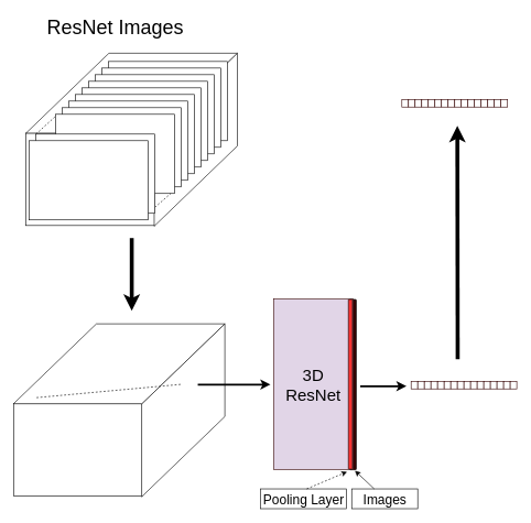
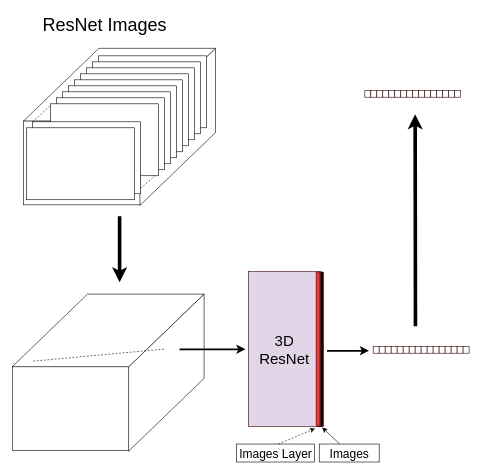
  <mxCell id="0" />
  <mxCell id="1" parent="0" />
  <mxCell id="2" value="" style="rounded=0;whiteSpace=wrap;html=1;" parent="1" vertex="1"><mxGeometry x="39" y="201" width="195" height="140" as="geometry" /></mxCell>
  <mxCell id="3" value="" style="shape=parallelogram;perimeter=parallelogramPerimeter;whiteSpace=wrap;html=1;size=0.392;" parent="1" vertex="1"><mxGeometry x="39" y="80" width="320" height="121" as="geometry" /></mxCell>
  <mxCell id="4" value="" style="shape=parallelogram;perimeter=parallelogramPerimeter;whiteSpace=wrap;html=1;size=0.464;rotation=-90;direction=west;flipH=1;" parent="1" vertex="1"><mxGeometry x="165" y="148" width="262" height="126" as="geometry" /></mxCell>
  <mxCell id="5" value="" style="rounded=0;whiteSpace=wrap;html=1;" parent="1" vertex="1"><mxGeometry x="164" y="92.5" width="180" height="120" as="geometry" /></mxCell>
  <mxCell id="6" value="" style="rounded=0;whiteSpace=wrap;html=1;" parent="1" vertex="1"><mxGeometry x="154" y="102.5" width="180" height="120" as="geometry" /></mxCell>
  <mxCell id="7" value="" style="endArrow=none;dashed=1;html=1;exitX=0.996;exitY=0.003;exitDx=0;exitDy=0;exitPerimeter=0;" parent="1" source="17" edge="1"><mxGeometry width="50" height="50" relative="1" as="geometry"><mxPoint x="244" y="295.5" as="sourcePoint" /><mxPoint x="264" y="172.5" as="targetPoint" /></mxGeometry></mxCell>
  <mxCell id="8" value="" style="rounded=0;whiteSpace=wrap;html=1;" parent="1" vertex="1"><mxGeometry x="144" y="112.5" width="180" height="120" as="geometry" /></mxCell>
  <mxCell id="9" value="" style="rounded=0;whiteSpace=wrap;html=1;" parent="1" vertex="1"><mxGeometry x="134" y="122.5" width="180" height="120" as="geometry" /></mxCell>
  <mxCell id="10" value="" style="rounded=0;whiteSpace=wrap;html=1;" parent="1" vertex="1"><mxGeometry x="124" y="132.5" width="180" height="120" as="geometry" /></mxCell>
  <mxCell id="11" value="" style="rounded=0;whiteSpace=wrap;html=1;" parent="1" vertex="1"><mxGeometry x="114" y="142.5" width="180" height="120" as="geometry" /></mxCell>
  <mxCell id="12" value="" style="rounded=0;whiteSpace=wrap;html=1;" parent="1" vertex="1"><mxGeometry x="104" y="152.5" width="180" height="120" as="geometry" /></mxCell>
  <mxCell id="13" value="" style="rounded=0;whiteSpace=wrap;html=1;" parent="1" vertex="1"><mxGeometry x="94" y="162.5" width="180" height="120" as="geometry" /></mxCell>
  <mxCell id="14" value="" style="rounded=0;whiteSpace=wrap;html=1;" parent="1" vertex="1"><mxGeometry x="84" y="172.5" width="180" height="120" as="geometry" /></mxCell>
  <mxCell id="15" value="" style="endArrow=none;dashed=1;html=1;exitX=0.977;exitY=0.936;exitDx=0;exitDy=0;exitPerimeter=0;" parent="1" edge="1"><mxGeometry width="50" height="50" relative="1" as="geometry"><mxPoint x="234" y="313.5" as="sourcePoint" /><mxPoint x="258" y="292.5" as="targetPoint" /></mxGeometry></mxCell>
  <mxCell id="16" value="" style="endArrow=none;dashed=1;html=1;exitX=-0.001;exitY=0.002;exitDx=0;exitDy=0;exitPerimeter=0;entryX=0.002;entryY=0.019;entryDx=0;entryDy=0;entryPerimeter=0;" parent="1" source="17" target="14" edge="1"><mxGeometry width="50" height="50" relative="1" as="geometry"><mxPoint x="243" y="212.5" as="sourcePoint" /><mxPoint x="274" y="182.5" as="targetPoint" /></mxGeometry></mxCell>
  <mxCell id="17" value="" style="rounded=0;whiteSpace=wrap;html=1;" parent="1" vertex="1"><mxGeometry x="54" y="202.5" width="180" height="120" as="geometry" /></mxCell>
  <mxCell id="18" value="" style="rounded=0;whiteSpace=wrap;html=1;" parent="1" vertex="1"><mxGeometry x="44" y="212.5" width="180" height="120" as="geometry" /></mxCell>
  <mxCell id="19" value="&lt;font style=&quot;font-size: 30px&quot;&gt;ResNet Images&lt;/font&gt;" style="text;html=1;resizable=0;points=[];autosize=1;align=left;verticalAlign=top;spacingTop=-4;" parent="1" vertex="1"><mxGeometry x="69" y="20" width="280" height="20" as="geometry" /></mxCell>
  <mxCell id="20" value="" style="rounded=1;whiteSpace=wrap;html=1;fillColor=#330000;" parent="1" vertex="1"><mxGeometry x="529" y="453" width="10" height="258" as="geometry" /></mxCell>
  <mxCell id="21" value="&lt;font style=&quot;font-size: 20px&quot;&gt;Images&lt;/font&gt;" style="text;html=1;align=center;verticalAlign=middle;resizable=0;points=[];;autosize=1;strokeColor=#000000;" parent="1" vertex="1"><mxGeometry x="532" y="740" width="100" height="30" as="geometry" /></mxCell>
  <mxCell id="22" value="" style="endArrow=classic;html=1;" parent="1" source="21" edge="1"><mxGeometry width="50" height="50" relative="1" as="geometry"><mxPoint x="537" y="752.5" as="sourcePoint" /><mxPoint x="537" y="712.5" as="targetPoint" /></mxGeometry></mxCell>
  <mxCell id="23" value="&lt;font style=&quot;font-size: 25px&quot;&gt;3D&lt;br&gt;ResNet&lt;/font&gt;" style="rounded=0;whiteSpace=wrap;html=1;strokeColor=#330000;fillColor=#e1d5e7;" parent="1" vertex="1"><mxGeometry x="414" y="452.5" width="120" height="258" as="geometry" /></mxCell>
  <mxCell id="24" value="" style="endArrow=classic;html=1;strokeWidth=3;" parent="1" edge="1"><mxGeometry width="50" height="50" relative="1" as="geometry"><mxPoint x="545" y="584.5" as="sourcePoint" /><mxPoint x="615" y="584.5" as="targetPoint" /></mxGeometry></mxCell>
  <mxCell id="25" value="" style="rounded=0;whiteSpace=wrap;html=1;strokeColor=#330000;fillColor=#FFFFFF;" parent="1" vertex="1"><mxGeometry x="622" y="577.5" width="10" height="11" as="geometry" /></mxCell>
  <mxCell id="26" value="" style="rounded=0;whiteSpace=wrap;html=1;strokeColor=#330000;fillColor=#FFFFFF;" parent="1" vertex="1"><mxGeometry x="632" y="577.5" width="10" height="11" as="geometry" /></mxCell>
  <mxCell id="27" value="" style="rounded=0;whiteSpace=wrap;html=1;strokeColor=#330000;fillColor=#FFFFFF;" parent="1" vertex="1"><mxGeometry x="642" y="577.5" width="10" height="11" as="geometry" /></mxCell>
  <mxCell id="28" value="" style="rounded=0;whiteSpace=wrap;html=1;strokeColor=#330000;fillColor=#FFFFFF;" parent="1" vertex="1"><mxGeometry x="652" y="577.5" width="10" height="11" as="geometry" /></mxCell>
  <mxCell id="29" value="" style="rounded=0;whiteSpace=wrap;html=1;strokeColor=#330000;fillColor=#FFFFFF;" parent="1" vertex="1"><mxGeometry x="662" y="577.5" width="10" height="11" as="geometry" /></mxCell>
  <mxCell id="30" value="" style="rounded=0;whiteSpace=wrap;html=1;strokeColor=#330000;fillColor=#FFFFFF;" parent="1" vertex="1"><mxGeometry x="672" y="577.5" width="10" height="11" as="geometry" /></mxCell>
  <mxCell id="31" value="" style="rounded=0;whiteSpace=wrap;html=1;strokeColor=#330000;fillColor=#FFFFFF;" parent="1" vertex="1"><mxGeometry x="682" y="577.5" width="10" height="11" as="geometry" /></mxCell>
  <mxCell id="32" value="" style="rounded=0;whiteSpace=wrap;html=1;strokeColor=#330000;fillColor=#FFFFFF;" parent="1" vertex="1"><mxGeometry x="692" y="577.5" width="10" height="11" as="geometry" /></mxCell>
  <mxCell id="33" value="" style="rounded=0;whiteSpace=wrap;html=1;strokeColor=#330000;fillColor=#FFFFFF;" parent="1" vertex="1"><mxGeometry x="702" y="577.5" width="10" height="11" as="geometry" /></mxCell>
  <mxCell id="34" value="" style="rounded=0;whiteSpace=wrap;html=1;strokeColor=#330000;fillColor=#FFFFFF;" parent="1" vertex="1"><mxGeometry x="712" y="577.5" width="10" height="11" as="geometry" /></mxCell>
  <mxCell id="35" value="" style="rounded=0;whiteSpace=wrap;html=1;strokeColor=#330000;fillColor=#FFFFFF;" parent="1" vertex="1"><mxGeometry x="722" y="577.5" width="10" height="11" as="geometry" /></mxCell>
  <mxCell id="36" value="" style="rounded=0;whiteSpace=wrap;html=1;strokeColor=#330000;fillColor=#FFFFFF;" parent="1" vertex="1"><mxGeometry x="732" y="577.5" width="10" height="11" as="geometry" /></mxCell>
  <mxCell id="37" value="" style="rounded=0;whiteSpace=wrap;html=1;strokeColor=#330000;fillColor=#FFFFFF;" parent="1" vertex="1"><mxGeometry x="742" y="577.5" width="10" height="11" as="geometry" /></mxCell>
  <mxCell id="38" value="" style="rounded=0;whiteSpace=wrap;html=1;strokeColor=#330000;fillColor=#FFFFFF;" parent="1" vertex="1"><mxGeometry x="752" y="577.5" width="10" height="11" as="geometry" /></mxCell>
  <mxCell id="39" value="" style="rounded=0;whiteSpace=wrap;html=1;strokeColor=#330000;fillColor=#FFFFFF;" parent="1" vertex="1"><mxGeometry x="762" y="577.5" width="10" height="11" as="geometry" /></mxCell>
  <mxCell id="40" value="" style="rounded=0;whiteSpace=wrap;html=1;strokeColor=#330000;fillColor=#FFFFFF;" parent="1" vertex="1"><mxGeometry x="772" y="577.5" width="10" height="11" as="geometry" /></mxCell>
  <mxCell id="41" value="" style="rounded=1;whiteSpace=wrap;html=1;fillColor=#FF3333;" parent="1" vertex="1"><mxGeometry x="527" y="453" width="6" height="257" as="geometry" /></mxCell>
- <mxCell id="42" value="&lt;font style=&quot;font-size: 20px&quot;&gt;Pooling Layer&lt;/font&gt;" style="text;html=1;align=center;verticalAlign=middle;resizable=0;points=[];;autosize=1;strokeColor=#000000;" parent="1" vertex="1"><mxGeometry x="394" y="740" width="130" height="30" as="geometry" /></mxCell>
+ <mxCell id="42" value="&lt;font style=&quot;font-size: 20px&quot;&gt;Images Layer&lt;/font&gt;" style="text;html=1;align=center;verticalAlign=middle;resizable=0;points=[];;autosize=1;strokeColor=#000000;" parent="1" vertex="1"><mxGeometry x="394" y="740" width="130" height="30" as="geometry" /></mxCell>
  <mxCell id="43" value="" style="endArrow=classic;html=1;entryX=0.925;entryY=1.014;entryDx=0;entryDy=0;entryPerimeter=0;exitX=0.538;exitY=0;exitDx=0;exitDy=0;exitPerimeter=0;dashed=1;" parent="1" source="42" target="23" edge="1"><mxGeometry width="50" height="50" relative="1" as="geometry"><mxPoint x="457" y="737" as="sourcePoint" /><mxPoint x="547" y="722.5" as="targetPoint" /></mxGeometry></mxCell>
  <mxCell id="44" value="" style="endArrow=classic;html=1;strokeWidth=6;" edge="1" parent="1"><mxGeometry width="50" height="50" relative="1" as="geometry"><mxPoint x="692.5" y="543.5" as="sourcePoint" /><mxPoint x="692" y="190" as="targetPoint" /></mxGeometry></mxCell>
  <mxCell id="45" value="" style="endArrow=classic;html=1;strokeWidth=6;" edge="1" parent="1"><mxGeometry width="50" height="50" relative="1" as="geometry"><mxPoint x="199" y="360" as="sourcePoint" /><mxPoint x="199" y="470" as="targetPoint" /></mxGeometry></mxCell>
  <mxCell id="46" value="" style="rounded=0;whiteSpace=wrap;html=1;" vertex="1" parent="1"><mxGeometry x="20" y="611" width="195" height="140" as="geometry" /></mxCell>
  <mxCell id="47" value="" style="shape=parallelogram;perimeter=parallelogramPerimeter;whiteSpace=wrap;html=1;size=0.392;" vertex="1" parent="1"><mxGeometry x="20" y="490" width="320" height="121" as="geometry" /></mxCell>
  <mxCell id="48" value="" style="shape=parallelogram;perimeter=parallelogramPerimeter;whiteSpace=wrap;html=1;size=0.464;rotation=-90;direction=west;flipH=1;" vertex="1" parent="1"><mxGeometry x="146" y="558" width="262" height="126" as="geometry" /></mxCell>
  <mxCell id="49" value="" style="endArrow=none;dashed=1;html=1;exitX=-0.001;exitY=0.002;exitDx=0;exitDy=0;exitPerimeter=0;entryX=0.002;entryY=0.019;entryDx=0;entryDy=0;entryPerimeter=0;" edge="1" parent="1"><mxGeometry width="50" height="50" relative="1" as="geometry"><mxPoint x="54.82" y="601.74" as="sourcePoint" /><mxPoint x="275" y="581.5" as="targetPoint" /></mxGeometry></mxCell>
  <mxCell id="50" value="" style="endArrow=classic;html=1;strokeWidth=3;" parent="1" edge="1"><mxGeometry width="50" height="50" relative="1" as="geometry"><mxPoint x="299" y="582" as="sourcePoint" /><mxPoint x="409" y="582" as="targetPoint" /></mxGeometry></mxCell>
  <mxCell id="51" value="" style="rounded=0;whiteSpace=wrap;html=1;strokeColor=#330000;fillColor=#FFFFFF;" vertex="1" parent="1"><mxGeometry x="608" y="150.5" width="10" height="11" as="geometry" /></mxCell>
  <mxCell id="52" value="" style="rounded=0;whiteSpace=wrap;html=1;strokeColor=#330000;fillColor=#FFFFFF;" vertex="1" parent="1"><mxGeometry x="618" y="150.5" width="10" height="11" as="geometry" /></mxCell>
  <mxCell id="53" value="" style="rounded=0;whiteSpace=wrap;html=1;strokeColor=#330000;fillColor=#FFFFFF;" vertex="1" parent="1"><mxGeometry x="628" y="150.5" width="10" height="11" as="geometry" /></mxCell>
  <mxCell id="54" value="" style="rounded=0;whiteSpace=wrap;html=1;strokeColor=#330000;fillColor=#FFFFFF;" vertex="1" parent="1"><mxGeometry x="638" y="150.5" width="10" height="11" as="geometry" /></mxCell>
  <mxCell id="55" value="" style="rounded=0;whiteSpace=wrap;html=1;strokeColor=#330000;fillColor=#FFFFFF;" vertex="1" parent="1"><mxGeometry x="648" y="150.5" width="10" height="11" as="geometry" /></mxCell>
  <mxCell id="56" value="" style="rounded=0;whiteSpace=wrap;html=1;strokeColor=#330000;fillColor=#FFFFFF;" vertex="1" parent="1"><mxGeometry x="658" y="150.5" width="10" height="11" as="geometry" /></mxCell>
  <mxCell id="57" value="" style="rounded=0;whiteSpace=wrap;html=1;strokeColor=#330000;fillColor=#FFFFFF;" vertex="1" parent="1"><mxGeometry x="668" y="150.5" width="10" height="11" as="geometry" /></mxCell>
  <mxCell id="58" value="" style="rounded=0;whiteSpace=wrap;html=1;strokeColor=#330000;fillColor=#FFFFFF;" vertex="1" parent="1"><mxGeometry x="678" y="150.5" width="10" height="11" as="geometry" /></mxCell>
  <mxCell id="59" value="" style="rounded=0;whiteSpace=wrap;html=1;strokeColor=#330000;fillColor=#FFFFFF;" vertex="1" parent="1"><mxGeometry x="688" y="150.5" width="10" height="11" as="geometry" /></mxCell>
  <mxCell id="60" value="" style="rounded=0;whiteSpace=wrap;html=1;strokeColor=#330000;fillColor=#FFFFFF;" vertex="1" parent="1"><mxGeometry x="698" y="150.5" width="10" height="11" as="geometry" /></mxCell>
  <mxCell id="61" value="" style="rounded=0;whiteSpace=wrap;html=1;strokeColor=#330000;fillColor=#FFFFFF;" vertex="1" parent="1"><mxGeometry x="708" y="150.5" width="10" height="11" as="geometry" /></mxCell>
  <mxCell id="62" value="" style="rounded=0;whiteSpace=wrap;html=1;strokeColor=#330000;fillColor=#FFFFFF;" vertex="1" parent="1"><mxGeometry x="718" y="150.5" width="10" height="11" as="geometry" /></mxCell>
  <mxCell id="63" value="" style="rounded=0;whiteSpace=wrap;html=1;strokeColor=#330000;fillColor=#FFFFFF;" vertex="1" parent="1"><mxGeometry x="728" y="150.5" width="10" height="11" as="geometry" /></mxCell>
  <mxCell id="64" value="" style="rounded=0;whiteSpace=wrap;html=1;strokeColor=#330000;fillColor=#FFFFFF;" vertex="1" parent="1"><mxGeometry x="738" y="150.5" width="10" height="11" as="geometry" /></mxCell>
  <mxCell id="65" value="" style="rounded=0;whiteSpace=wrap;html=1;strokeColor=#330000;fillColor=#FFFFFF;" vertex="1" parent="1"><mxGeometry x="748" y="150.5" width="10" height="11" as="geometry" /></mxCell>
  <mxCell id="66" value="" style="rounded=0;whiteSpace=wrap;html=1;strokeColor=#330000;fillColor=#FFFFFF;" vertex="1" parent="1"><mxGeometry x="758" y="150.5" width="10" height="11" as="geometry" /></mxCell>
